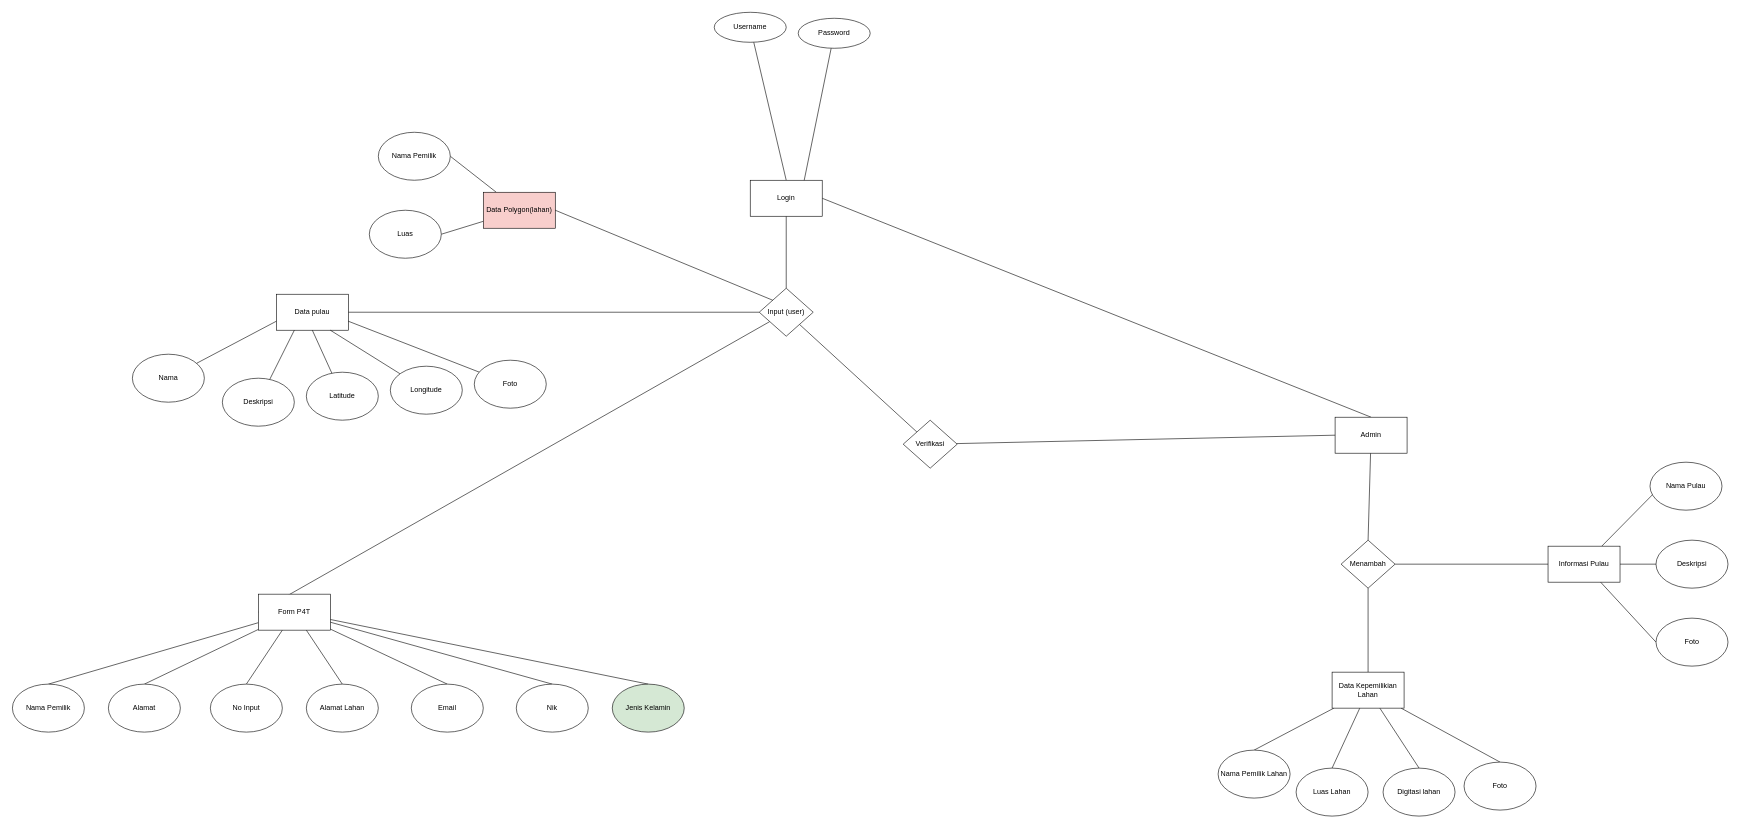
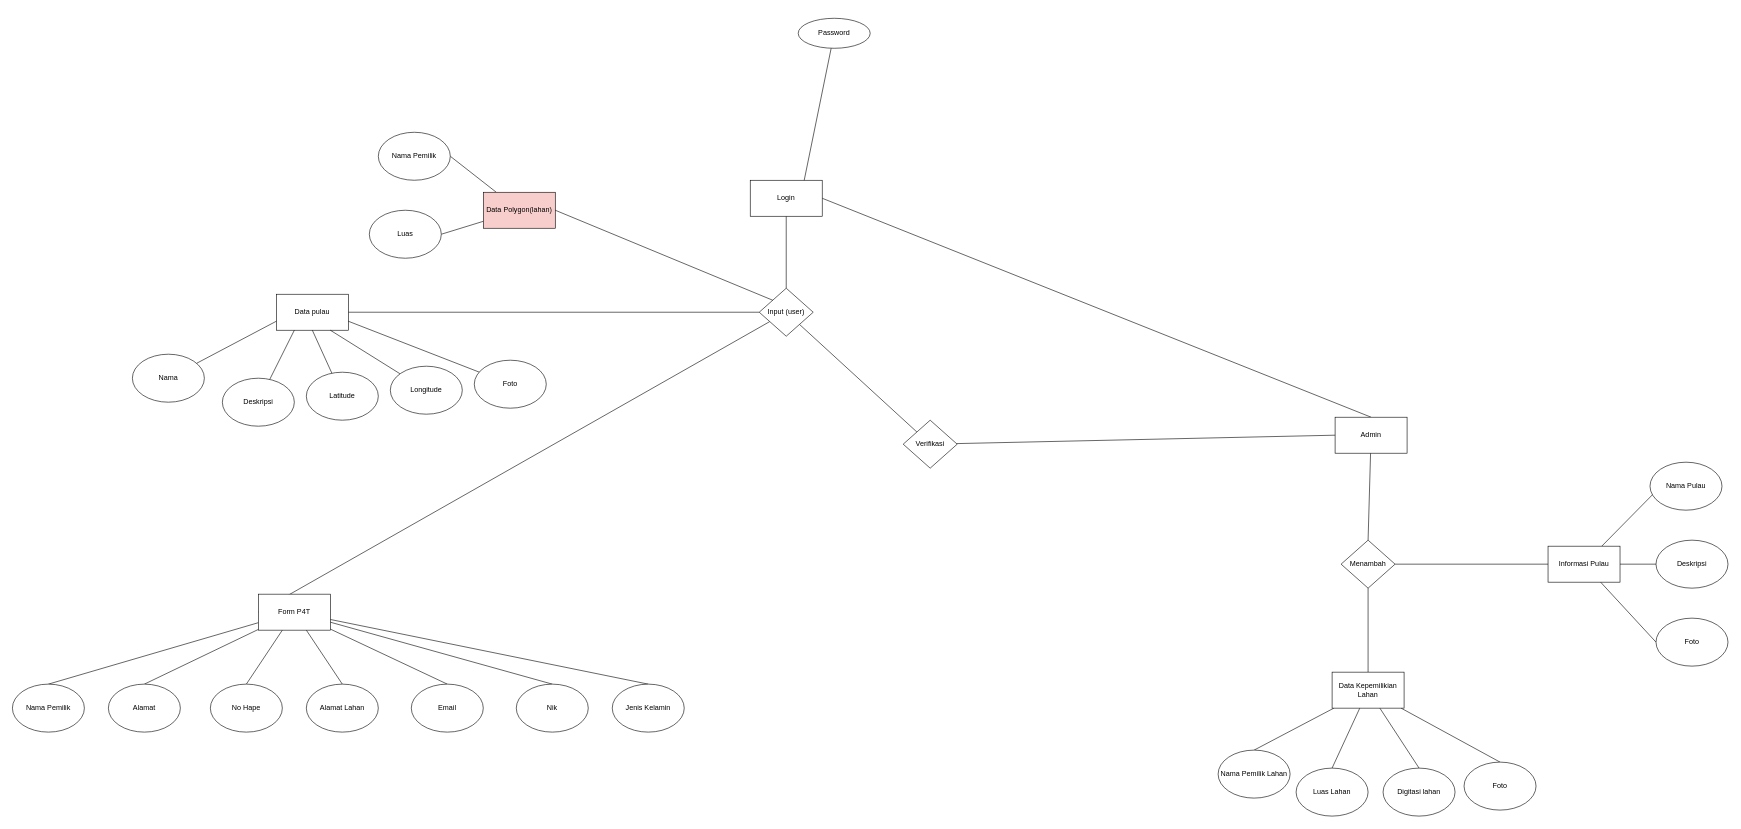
  <mxCell id="0" />
  <mxCell id="1" parent="0" />
- <mxCell id="2" style="rounded=0;orthogonalLoop=1;jettySize=auto;html=1;exitX=0.5;exitY=0;exitDx=0;exitDy=0;endArrow=none;endFill=0;" edge="1" parent="1" source="5" target="6"><mxGeometry relative="1" as="geometry" /></mxCell>
  <mxCell id="3" style="edgeStyle=none;rounded=0;orthogonalLoop=1;jettySize=auto;html=1;entryX=0.5;entryY=0;entryDx=0;entryDy=0;endArrow=none;endFill=0;exitX=0.5;exitY=1;exitDx=0;exitDy=0;" edge="1" parent="1" source="5" target="13"><mxGeometry relative="1" as="geometry"><mxPoint x="1250" y="360" as="sourcePoint" /></mxGeometry></mxCell>
  <mxCell id="4" style="edgeStyle=none;rounded=0;orthogonalLoop=1;jettySize=auto;html=1;entryX=0.5;entryY=0;entryDx=0;entryDy=0;endArrow=none;endFill=0;exitX=1;exitY=0.5;exitDx=0;exitDy=0;" edge="1" parent="1" source="5" target="46"><mxGeometry relative="1" as="geometry" /></mxCell>
  <mxCell id="5" value="Login" style="rounded=0;whiteSpace=wrap;html=1;" vertex="1" parent="1"><mxGeometry x="1250" y="300" width="120" height="60" as="geometry" /></mxCell>
- <mxCell id="6" value="Username" style="ellipse;whiteSpace=wrap;html=1;" vertex="1" parent="1"><mxGeometry x="1190" y="20" width="120" height="50" as="geometry" /></mxCell>
  <mxCell id="7" style="edgeStyle=none;rounded=0;orthogonalLoop=1;jettySize=auto;html=1;entryX=0.75;entryY=0;entryDx=0;entryDy=0;endArrow=none;endFill=0;" edge="1" parent="1" source="8" target="5"><mxGeometry relative="1" as="geometry" /></mxCell>
  <mxCell id="8" value="Password" style="ellipse;whiteSpace=wrap;html=1;" vertex="1" parent="1"><mxGeometry x="1330" y="30" width="120" height="50" as="geometry" /></mxCell>
  <mxCell id="9" style="edgeStyle=none;rounded=0;orthogonalLoop=1;jettySize=auto;html=1;entryX=0;entryY=0.5;entryDx=0;entryDy=0;endArrow=none;endFill=0;" edge="1" parent="1" source="10" target="13"><mxGeometry relative="1" as="geometry" /></mxCell>
  <mxCell id="10" value="Data pulau" style="rounded=0;whiteSpace=wrap;html=1;" vertex="1" parent="1"><mxGeometry x="460" y="490" width="120" height="60" as="geometry" /></mxCell>
  <mxCell id="11" style="edgeStyle=none;rounded=0;orthogonalLoop=1;jettySize=auto;html=1;entryX=0;entryY=0.5;entryDx=0;entryDy=0;endArrow=none;endFill=0;" edge="1" parent="1" source="13" target="36"><mxGeometry relative="1" as="geometry" /></mxCell>
  <mxCell id="12" style="edgeStyle=none;rounded=0;orthogonalLoop=1;jettySize=auto;html=1;endArrow=none;endFill=0;" edge="1" parent="1" source="13" target="48"><mxGeometry relative="1" as="geometry" /></mxCell>
  <mxCell id="13" value="Input (user)" style="rhombus;whiteSpace=wrap;html=1;" vertex="1" parent="1"><mxGeometry x="1265" y="480" width="90" height="80" as="geometry" /></mxCell>
  <mxCell id="14" style="edgeStyle=none;rounded=0;orthogonalLoop=1;jettySize=auto;html=1;entryX=0;entryY=0.75;entryDx=0;entryDy=0;endArrow=none;endFill=0;" edge="1" parent="1" source="15" target="10"><mxGeometry relative="1" as="geometry" /></mxCell>
  <mxCell id="15" value="Nama" style="ellipse;whiteSpace=wrap;html=1;" vertex="1" parent="1"><mxGeometry x="220" y="590" width="120" height="80" as="geometry" /></mxCell>
  <mxCell id="16" style="edgeStyle=none;rounded=0;orthogonalLoop=1;jettySize=auto;html=1;endArrow=none;endFill=0;entryX=0.25;entryY=1;entryDx=0;entryDy=0;" edge="1" parent="1" source="17" target="10"><mxGeometry relative="1" as="geometry"><mxPoint x="480" y="570" as="targetPoint" /></mxGeometry></mxCell>
  <mxCell id="17" value="Deskripsi" style="ellipse;whiteSpace=wrap;html=1;" vertex="1" parent="1"><mxGeometry x="370" y="630" width="120" height="80" as="geometry" /></mxCell>
  <mxCell id="18" style="edgeStyle=none;rounded=0;orthogonalLoop=1;jettySize=auto;html=1;entryX=0.5;entryY=1;entryDx=0;entryDy=0;endArrow=none;endFill=0;" edge="1" parent="1" source="19" target="10"><mxGeometry relative="1" as="geometry" /></mxCell>
  <mxCell id="19" value="Latitude" style="ellipse;whiteSpace=wrap;html=1;" vertex="1" parent="1"><mxGeometry x="510" y="620" width="120" height="80" as="geometry" /></mxCell>
  <mxCell id="20" style="edgeStyle=none;rounded=0;orthogonalLoop=1;jettySize=auto;html=1;entryX=0.75;entryY=1;entryDx=0;entryDy=0;endArrow=none;endFill=0;" edge="1" parent="1" source="21" target="10"><mxGeometry relative="1" as="geometry" /></mxCell>
  <mxCell id="21" value="Longitude" style="ellipse;whiteSpace=wrap;html=1;" vertex="1" parent="1"><mxGeometry x="650" y="610" width="120" height="80" as="geometry" /></mxCell>
  <mxCell id="22" style="edgeStyle=none;rounded=0;orthogonalLoop=1;jettySize=auto;html=1;entryX=1;entryY=0.75;entryDx=0;entryDy=0;endArrow=none;endFill=0;" edge="1" parent="1" source="23" target="10"><mxGeometry relative="1" as="geometry" /></mxCell>
  <mxCell id="23" value="Foto" style="ellipse;whiteSpace=wrap;html=1;" vertex="1" parent="1"><mxGeometry x="790" y="600" width="120" height="80" as="geometry" /></mxCell>
  <mxCell id="24" style="edgeStyle=none;rounded=0;orthogonalLoop=1;jettySize=auto;html=1;entryX=1;entryY=0.5;entryDx=0;entryDy=0;endArrow=none;endFill=0;" edge="1" parent="1" source="26" target="28"><mxGeometry relative="1" as="geometry" /></mxCell>
  <mxCell id="25" style="edgeStyle=none;rounded=0;orthogonalLoop=1;jettySize=auto;html=1;entryX=1;entryY=0.5;entryDx=0;entryDy=0;endArrow=none;endFill=0;" edge="1" parent="1" source="26" target="27"><mxGeometry relative="1" as="geometry" /></mxCell>
  <mxCell id="26" value="Data Polygon(lahan)" style="rounded=0;whiteSpace=wrap;html=1;fillColor=#f8cecc;" vertex="1" parent="1"><mxGeometry x="805" y="320" width="120" height="60" as="geometry" /></mxCell>
  <mxCell id="27" value="Nama Pemilik" style="ellipse;whiteSpace=wrap;html=1;" vertex="1" parent="1"><mxGeometry x="630" y="220" width="120" height="80" as="geometry" /></mxCell>
  <mxCell id="28" value="Luas" style="ellipse;whiteSpace=wrap;html=1;" vertex="1" parent="1"><mxGeometry x="615" y="350" width="120" height="80" as="geometry" /></mxCell>
  <mxCell id="29" style="edgeStyle=none;rounded=0;orthogonalLoop=1;jettySize=auto;html=1;entryX=0.5;entryY=0;entryDx=0;entryDy=0;endArrow=none;endFill=0;" edge="1" parent="1" source="36" target="37"><mxGeometry relative="1" as="geometry" /></mxCell>
  <mxCell id="30" style="edgeStyle=none;rounded=0;orthogonalLoop=1;jettySize=auto;html=1;entryX=0.5;entryY=0;entryDx=0;entryDy=0;endArrow=none;endFill=0;" edge="1" parent="1" source="36" target="39"><mxGeometry relative="1" as="geometry" /></mxCell>
  <mxCell id="31" style="edgeStyle=none;rounded=0;orthogonalLoop=1;jettySize=auto;html=1;entryX=0.5;entryY=0;entryDx=0;entryDy=0;endArrow=none;endFill=0;" edge="1" parent="1" source="36" target="38"><mxGeometry relative="1" as="geometry" /></mxCell>
  <mxCell id="32" style="edgeStyle=none;rounded=0;orthogonalLoop=1;jettySize=auto;html=1;entryX=0.5;entryY=0;entryDx=0;entryDy=0;endArrow=none;endFill=0;" edge="1" parent="1" source="36" target="40"><mxGeometry relative="1" as="geometry" /></mxCell>
  <mxCell id="33" style="edgeStyle=none;rounded=0;orthogonalLoop=1;jettySize=auto;html=1;entryX=0.5;entryY=0;entryDx=0;entryDy=0;endArrow=none;endFill=0;" edge="1" parent="1" source="36" target="43"><mxGeometry relative="1" as="geometry" /></mxCell>
  <mxCell id="34" style="edgeStyle=none;rounded=0;orthogonalLoop=1;jettySize=auto;html=1;entryX=0.5;entryY=0;entryDx=0;entryDy=0;endArrow=none;endFill=0;" edge="1" parent="1" source="36" target="41"><mxGeometry relative="1" as="geometry" /></mxCell>
  <mxCell id="35" style="edgeStyle=none;rounded=0;orthogonalLoop=1;jettySize=auto;html=1;entryX=0.5;entryY=0;entryDx=0;entryDy=0;endArrow=none;endFill=0;" edge="1" parent="1" source="36" target="42"><mxGeometry relative="1" as="geometry" /></mxCell>
  <mxCell id="36" value="Form P4T" style="rounded=0;whiteSpace=wrap;html=1;" vertex="1" parent="1"><mxGeometry x="430" y="990" width="120" height="60" as="geometry" /></mxCell>
  <mxCell id="37" value="Nama Pemilik" style="ellipse;whiteSpace=wrap;html=1;" vertex="1" parent="1"><mxGeometry x="20" y="1140" width="120" height="80" as="geometry" /></mxCell>
- <mxCell id="38" value="No Input" style="ellipse;whiteSpace=wrap;html=1;" vertex="1" parent="1"><mxGeometry x="350" y="1140" width="120" height="80" as="geometry" /></mxCell>
+ <mxCell id="38" value="No Hape" style="ellipse;whiteSpace=wrap;html=1;" vertex="1" parent="1"><mxGeometry x="350" y="1140" width="120" height="80" as="geometry" /></mxCell>
  <mxCell id="39" value="Alamat" style="ellipse;whiteSpace=wrap;html=1;" vertex="1" parent="1"><mxGeometry x="180" y="1140" width="120" height="80" as="geometry" /></mxCell>
  <mxCell id="40" value="Alamat Lahan" style="ellipse;whiteSpace=wrap;html=1;" vertex="1" parent="1"><mxGeometry x="510" y="1140" width="120" height="80" as="geometry" /></mxCell>
  <mxCell id="41" value="Nik" style="ellipse;whiteSpace=wrap;html=1;" vertex="1" parent="1"><mxGeometry x="860" y="1140" width="120" height="80" as="geometry" /></mxCell>
- <mxCell id="42" value="Jenis Kelamin" style="ellipse;whiteSpace=wrap;html=1;fillColor=#d5e8d4;" vertex="1" parent="1"><mxGeometry x="1020" y="1140" width="120" height="80" as="geometry" /></mxCell>
+ <mxCell id="42" value="Jenis Kelamin" style="ellipse;whiteSpace=wrap;html=1;" vertex="1" parent="1"><mxGeometry x="1020" y="1140" width="120" height="80" as="geometry" /></mxCell>
  <mxCell id="43" value="Email" style="ellipse;whiteSpace=wrap;html=1;" vertex="1" parent="1"><mxGeometry x="685" y="1140" width="120" height="80" as="geometry" /></mxCell>
  <mxCell id="44" style="edgeStyle=none;rounded=0;orthogonalLoop=1;jettySize=auto;html=1;exitX=0;exitY=0;exitDx=0;exitDy=0;entryX=1;entryY=0.5;entryDx=0;entryDy=0;endArrow=none;endFill=0;" edge="1" parent="1" source="13" target="26"><mxGeometry relative="1" as="geometry"><mxPoint x="1035" y="260" as="sourcePoint" /></mxGeometry></mxCell>
  <mxCell id="45" style="edgeStyle=none;rounded=0;orthogonalLoop=1;jettySize=auto;html=1;entryX=0.5;entryY=0;entryDx=0;entryDy=0;endArrow=none;endFill=0;" edge="1" parent="1" source="46" target="51"><mxGeometry relative="1" as="geometry" /></mxCell>
  <mxCell id="46" value="Admin" style="rounded=0;whiteSpace=wrap;html=1;" vertex="1" parent="1"><mxGeometry x="2225" y="695" width="120" height="60" as="geometry" /></mxCell>
  <mxCell id="47" style="edgeStyle=none;rounded=0;orthogonalLoop=1;jettySize=auto;html=1;entryX=0;entryY=0.5;entryDx=0;entryDy=0;endArrow=none;endFill=0;" edge="1" parent="1" source="48" target="46"><mxGeometry relative="1" as="geometry" /></mxCell>
  <mxCell id="48" value="Verifikasi" style="rhombus;whiteSpace=wrap;html=1;" vertex="1" parent="1"><mxGeometry x="1505" y="700" width="90" height="80" as="geometry" /></mxCell>
  <mxCell id="49" style="edgeStyle=none;rounded=0;orthogonalLoop=1;jettySize=auto;html=1;entryX=1;entryY=0.5;entryDx=0;entryDy=0;endArrow=none;endFill=0;" edge="1" parent="1" source="51" target="55"><mxGeometry relative="1" as="geometry" /></mxCell>
  <mxCell id="50" style="edgeStyle=none;rounded=0;orthogonalLoop=1;jettySize=auto;html=1;entryX=0.5;entryY=0;entryDx=0;entryDy=0;endArrow=none;endFill=0;" edge="1" parent="1" source="51" target="60"><mxGeometry relative="1" as="geometry" /></mxCell>
  <mxCell id="51" value="Menambah" style="rhombus;whiteSpace=wrap;html=1;" vertex="1" parent="1"><mxGeometry x="2235" y="900" width="90" height="80" as="geometry" /></mxCell>
  <mxCell id="52" style="edgeStyle=none;rounded=0;orthogonalLoop=1;jettySize=auto;html=1;entryX=0.043;entryY=0.665;entryDx=0;entryDy=0;entryPerimeter=0;endArrow=none;endFill=0;" edge="1" parent="1" source="55" target="64"><mxGeometry relative="1" as="geometry" /></mxCell>
  <mxCell id="53" style="edgeStyle=none;rounded=0;orthogonalLoop=1;jettySize=auto;html=1;entryX=0;entryY=0.5;entryDx=0;entryDy=0;endArrow=none;endFill=0;" edge="1" parent="1" source="55" target="65"><mxGeometry relative="1" as="geometry" /></mxCell>
  <mxCell id="54" style="edgeStyle=none;rounded=0;orthogonalLoop=1;jettySize=auto;html=1;entryX=0;entryY=0.5;entryDx=0;entryDy=0;endArrow=none;endFill=0;" edge="1" parent="1" source="55" target="66"><mxGeometry relative="1" as="geometry" /></mxCell>
  <mxCell id="55" value="Informasi Pulau" style="rounded=0;whiteSpace=wrap;html=1;" vertex="1" parent="1"><mxGeometry x="2580" y="910" width="120" height="60" as="geometry" /></mxCell>
  <mxCell id="56" style="edgeStyle=none;rounded=0;orthogonalLoop=1;jettySize=auto;html=1;entryX=0.5;entryY=0;entryDx=0;entryDy=0;endArrow=none;endFill=0;" edge="1" parent="1" source="60" target="61"><mxGeometry relative="1" as="geometry" /></mxCell>
  <mxCell id="57" style="edgeStyle=none;rounded=0;orthogonalLoop=1;jettySize=auto;html=1;entryX=0.5;entryY=0;entryDx=0;entryDy=0;endArrow=none;endFill=0;" edge="1" parent="1" source="60" target="62"><mxGeometry relative="1" as="geometry" /></mxCell>
  <mxCell id="58" style="edgeStyle=none;rounded=0;orthogonalLoop=1;jettySize=auto;html=1;entryX=0.5;entryY=0;entryDx=0;entryDy=0;endArrow=none;endFill=0;" edge="1" parent="1" source="60" target="63"><mxGeometry relative="1" as="geometry" /></mxCell>
  <mxCell id="59" style="edgeStyle=none;rounded=0;orthogonalLoop=1;jettySize=auto;html=1;entryX=0.5;entryY=0;entryDx=0;entryDy=0;endArrow=none;endFill=0;" edge="1" parent="1" source="60" target="67"><mxGeometry relative="1" as="geometry" /></mxCell>
  <mxCell id="60" value="Data Kepemilikian Lahan" style="rounded=0;whiteSpace=wrap;html=1;" vertex="1" parent="1"><mxGeometry x="2220" y="1120" width="120" height="60" as="geometry" /></mxCell>
  <mxCell id="61" value="Nama Pemilik Lahan" style="ellipse;whiteSpace=wrap;html=1;" vertex="1" parent="1"><mxGeometry x="2030" y="1250" width="120" height="80" as="geometry" /></mxCell>
  <mxCell id="62" value="Luas Lahan" style="ellipse;whiteSpace=wrap;html=1;" vertex="1" parent="1"><mxGeometry x="2160" y="1280" width="120" height="80" as="geometry" /></mxCell>
  <mxCell id="63" value="Digitasi lahan" style="ellipse;whiteSpace=wrap;html=1;" vertex="1" parent="1"><mxGeometry x="2305" y="1280" width="120" height="80" as="geometry" /></mxCell>
  <mxCell id="64" value="Nama Pulau" style="ellipse;whiteSpace=wrap;html=1;" vertex="1" parent="1"><mxGeometry x="2750" y="770" width="120" height="80" as="geometry" /></mxCell>
  <mxCell id="65" value="Deskripsi" style="ellipse;whiteSpace=wrap;html=1;" vertex="1" parent="1"><mxGeometry x="2760" y="900" width="120" height="80" as="geometry" /></mxCell>
  <mxCell id="66" value="Foto" style="ellipse;whiteSpace=wrap;html=1;" vertex="1" parent="1"><mxGeometry x="2760" y="1030" width="120" height="80" as="geometry" /></mxCell>
  <mxCell id="67" value="Foto" style="ellipse;whiteSpace=wrap;html=1;" vertex="1" parent="1"><mxGeometry x="2440" y="1270" width="120" height="80" as="geometry" /></mxCell>
